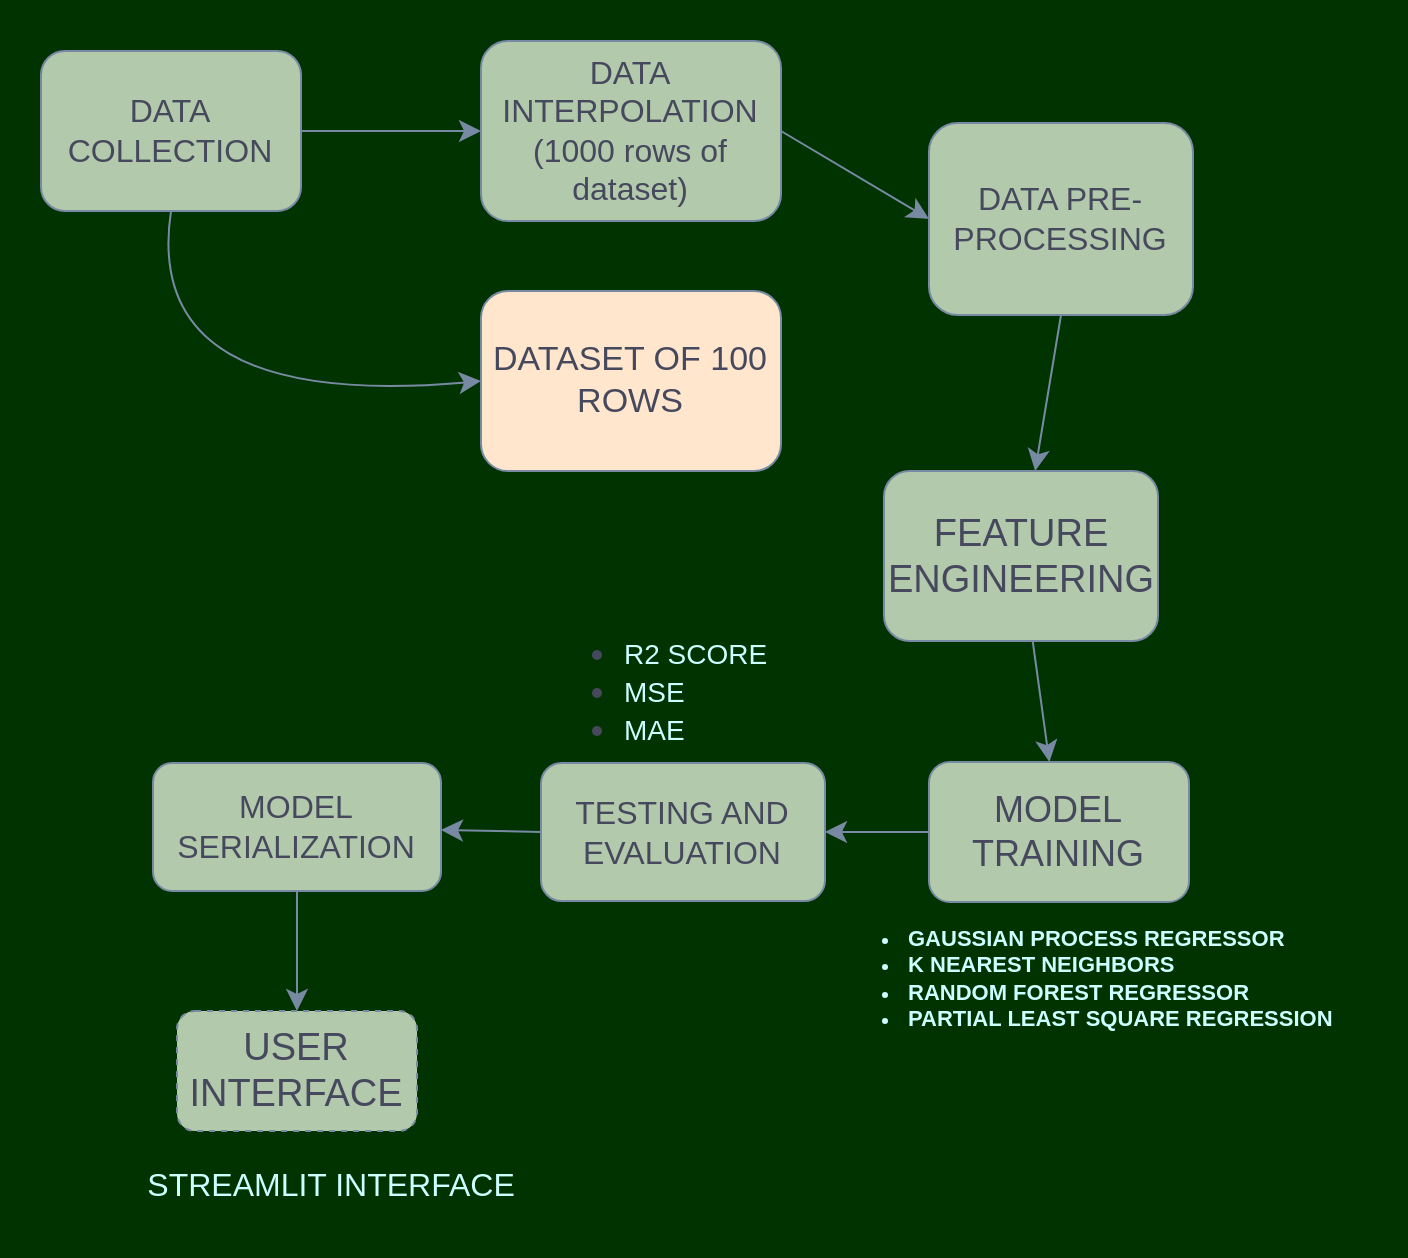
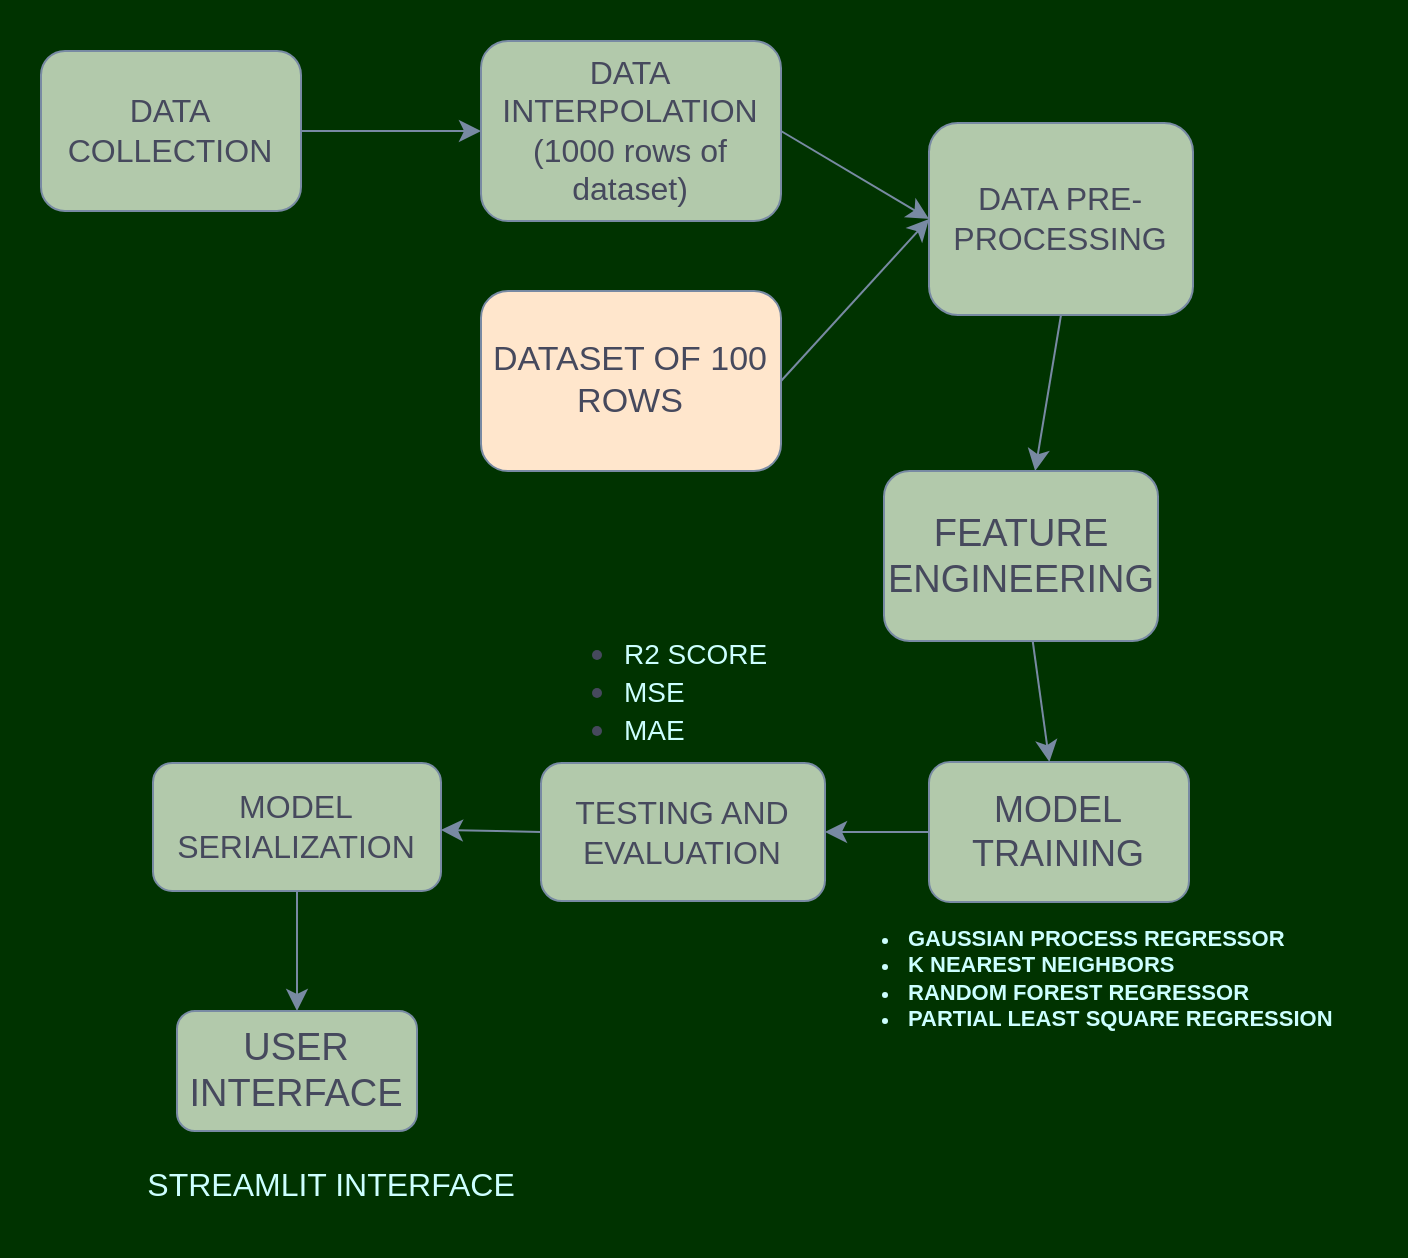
  <mxCell id="0" />
  <mxCell id="1" parent="0" />
  <mxCell id="2" value="&lt;font style=&quot;font-size: 16px;&quot;&gt;DATA COLLECTION&lt;/font&gt;" style="rounded=1;whiteSpace=wrap;html=1;fontSize=12;glass=0;strokeWidth=1;shadow=0;fillColor=#B2C9AB;fontColor=#46495D;strokeColor=#788AA3;labelBackgroundColor=none;" parent="1" vertex="1"><mxGeometry x="20" y="25" width="130" height="80" as="geometry" /></mxCell>
  <mxCell id="3" value="" style="endArrow=classic;html=1;rounded=1;fontSize=12;startSize=8;endSize=8;curved=1;exitX=1;exitY=0.5;exitDx=0;exitDy=0;labelBackgroundColor=none;strokeColor=#788AA3;fontColor=default;" edge="1" parent="1" source="2" target="4"><mxGeometry width="50" height="50" relative="1" as="geometry"><mxPoint x="100" y="325" as="sourcePoint" /><mxPoint x="230" y="65" as="targetPoint" /></mxGeometry></mxCell>
  <mxCell id="4" value="&lt;font style=&quot;font-size: 16px;&quot;&gt;DATA INTERPOLATION&lt;/font&gt;&lt;div&gt;&lt;font style=&quot;font-size: 16px;&quot;&gt;(1000 rows of dataset)&lt;/font&gt;&lt;/div&gt;" style="rounded=1;whiteSpace=wrap;html=1;fillColor=#B2C9AB;labelBackgroundColor=none;strokeColor=#788AA3;fontColor=#46495D;" vertex="1" parent="1"><mxGeometry x="240" y="20" width="150" height="90" as="geometry" /></mxCell>
  <mxCell id="5" value="" style="endArrow=classic;html=1;rounded=1;fontSize=12;startSize=8;endSize=8;curved=1;exitX=1;exitY=0.5;exitDx=0;exitDy=0;entryX=0;entryY=0.5;entryDx=0;entryDy=0;labelBackgroundColor=none;strokeColor=#788AA3;fontColor=default;" edge="1" parent="1" source="4" target="6"><mxGeometry width="50" height="50" relative="1" as="geometry"><mxPoint x="250" y="325" as="sourcePoint" /><mxPoint x="430" y="65" as="targetPoint" /></mxGeometry></mxCell>
  <mxCell id="6" value="&lt;font style=&quot;font-size: 16px;&quot;&gt;DATA PRE-PROCESSING&lt;/font&gt;" style="rounded=1;whiteSpace=wrap;html=1;fillColor=#B2C9AB;fontColor=#46495D;strokeColor=#788AA3;labelBackgroundColor=none;" vertex="1" parent="1"><mxGeometry x="464" y="61" width="132" height="96" as="geometry" /></mxCell>
- <mxCell id="7" value="" style="endArrow=classic;html=1;rounded=1;fontSize=12;startSize=8;endSize=8;curved=1;exitX=0.5;exitY=1;exitDx=0;exitDy=0;entryX=0;entryY=0.5;entryDx=0;entryDy=0;labelBackgroundColor=none;strokeColor=#788AA3;fontColor=default;" edge="1" parent="1" source="2" target="8"><mxGeometry width="50" height="50" relative="1" as="geometry"><mxPoint x="270" y="325" as="sourcePoint" /><mxPoint x="240" y="185" as="targetPoint" /><Array as="points"><mxPoint x="70" y="205" /></Array></mxGeometry></mxCell>
  <mxCell id="8" value="&lt;font style=&quot;font-size: 17px;&quot;&gt;DATASET OF 100 ROWS&lt;/font&gt;" style="rounded=1;whiteSpace=wrap;html=1;fillColor=#ffe6cc;labelBackgroundColor=none;strokeColor=#788AA3;fontColor=#46495D;" vertex="1" parent="1"><mxGeometry x="240" y="145" width="150" height="90" as="geometry" /></mxCell>
+ <mxCell id="9" value="" style="endArrow=classic;html=1;rounded=1;fontSize=12;startSize=8;endSize=8;curved=1;exitX=1;exitY=0.5;exitDx=0;exitDy=0;entryX=0;entryY=0.5;entryDx=0;entryDy=0;labelBackgroundColor=none;strokeColor=#788AA3;fontColor=default;" edge="1" parent="1" source="8" target="6"><mxGeometry width="50" height="50" relative="1" as="geometry"><mxPoint x="270" y="325" as="sourcePoint" /><mxPoint x="320" y="275" as="targetPoint" /></mxGeometry></mxCell>
  <mxCell id="10" value="" style="endArrow=classic;html=1;rounded=1;fontSize=12;startSize=8;endSize=8;curved=1;exitX=0.5;exitY=1;exitDx=0;exitDy=0;labelBackgroundColor=none;strokeColor=#788AA3;fontColor=default;" edge="1" parent="1" source="6" target="11"><mxGeometry width="50" height="50" relative="1" as="geometry"><mxPoint x="450" y="335" as="sourcePoint" /><mxPoint x="530" y="245" as="targetPoint" /></mxGeometry></mxCell>
  <mxCell id="11" value="&lt;font style=&quot;font-size: 19px;&quot;&gt;FEATURE ENGINEERING&lt;/font&gt;" style="rounded=1;whiteSpace=wrap;html=1;fillColor=#B2C9AB;fontColor=#46495D;strokeColor=#788AA3;labelBackgroundColor=none;" vertex="1" parent="1"><mxGeometry x="441.5" y="235" width="137" height="85" as="geometry" /></mxCell>
  <mxCell id="12" value="" style="endArrow=classic;html=1;rounded=1;fontSize=12;startSize=8;endSize=8;curved=1;labelBackgroundColor=none;strokeColor=#788AA3;fontColor=default;" edge="1" parent="1" source="11" target="13"><mxGeometry width="50" height="50" relative="1" as="geometry"><mxPoint x="450" y="335" as="sourcePoint" /><mxPoint x="530" y="415" as="targetPoint" /></mxGeometry></mxCell>
  <mxCell id="13" value="&lt;font style=&quot;font-size: 18px;&quot;&gt;MODEL TRAINING&lt;/font&gt;" style="rounded=1;whiteSpace=wrap;html=1;fillColor=#B2C9AB;fontColor=#46495D;strokeColor=#788AA3;labelBackgroundColor=none;" vertex="1" parent="1"><mxGeometry x="464" y="380.5" width="130" height="70" as="geometry" /></mxCell>
  <mxCell id="14" value="" style="endArrow=classic;html=1;rounded=1;fontSize=12;startSize=8;endSize=8;curved=1;exitX=0;exitY=0.5;exitDx=0;exitDy=0;labelBackgroundColor=none;strokeColor=#788AA3;fontColor=default;" edge="1" parent="1" source="13" target="15"><mxGeometry width="50" height="50" relative="1" as="geometry"><mxPoint x="450" y="335" as="sourcePoint" /><mxPoint x="420" y="409" as="targetPoint" /></mxGeometry></mxCell>
  <mxCell id="15" value="&lt;font style=&quot;font-size: 16px;&quot;&gt;TESTING AND EVALUATION&lt;/font&gt;" style="rounded=1;whiteSpace=wrap;html=1;fillColor=#B2C9AB;fontColor=#46495D;strokeColor=#788AA3;labelBackgroundColor=none;" vertex="1" parent="1"><mxGeometry x="270" y="381" width="142" height="69" as="geometry" /></mxCell>
  <mxCell id="16" value="" style="endArrow=classic;html=1;rounded=1;fontSize=12;startSize=8;endSize=8;curved=1;exitX=0;exitY=0.5;exitDx=0;exitDy=0;labelBackgroundColor=none;strokeColor=#788AA3;fontColor=default;" edge="1" parent="1" source="15" target="17"><mxGeometry width="50" height="50" relative="1" as="geometry"><mxPoint x="230" y="335" as="sourcePoint" /><mxPoint x="210" y="415" as="targetPoint" /></mxGeometry></mxCell>
  <mxCell id="17" value="&lt;font style=&quot;font-size: 16px;&quot;&gt;MODEL SERIALIZATION&lt;/font&gt;" style="rounded=1;whiteSpace=wrap;html=1;fillColor=#B2C9AB;fontColor=#46495D;strokeColor=#788AA3;labelBackgroundColor=none;" vertex="1" parent="1"><mxGeometry x="76" y="381" width="144" height="64" as="geometry" /></mxCell>
  <mxCell id="18" value="" style="endArrow=classic;html=1;rounded=1;fontSize=12;startSize=8;endSize=8;curved=1;exitX=0.5;exitY=1;exitDx=0;exitDy=0;labelBackgroundColor=none;strokeColor=#788AA3;fontColor=default;" edge="1" parent="1" source="17" target="19"><mxGeometry width="50" height="50" relative="1" as="geometry"><mxPoint x="230" y="335" as="sourcePoint" /><mxPoint x="160" y="515" as="targetPoint" /></mxGeometry></mxCell>
- <mxCell id="19" value="&lt;font style=&quot;font-size: 19px;&quot;&gt;USER INTERFACE&lt;/font&gt;" style="rounded=1;whiteSpace=wrap;html=1;fillColor=#B2C9AB;labelBackgroundColor=none;strokeColor=#788AA3;fontColor=#46495D;dashed=1;" vertex="1" parent="1"><mxGeometry x="88" y="505" width="120" height="60" as="geometry" /></mxCell>
+ <mxCell id="19" value="&lt;font style=&quot;font-size: 19px;&quot;&gt;USER INTERFACE&lt;/font&gt;" style="rounded=1;whiteSpace=wrap;html=1;fillColor=#B2C9AB;labelBackgroundColor=none;strokeColor=#788AA3;fontColor=#46495D;" vertex="1" parent="1"><mxGeometry x="88" y="505" width="120" height="60" as="geometry" /></mxCell>
  <mxCell id="20" value="&lt;ul&gt;&lt;li&gt;&lt;b&gt;&lt;font style=&quot;&quot;&gt;GAUSSIAN PROCESS REGRESSOR&lt;/font&gt;&lt;/b&gt;&lt;/li&gt;&lt;li&gt;&lt;b&gt;&lt;font style=&quot;&quot;&gt;K NEAREST NEIGHBORS&lt;/font&gt;&lt;/b&gt;&lt;/li&gt;&lt;li&gt;&lt;b&gt;&lt;font style=&quot;&quot;&gt;RANDOM FOREST REGRESSOR&lt;/font&gt;&lt;/b&gt;&lt;/li&gt;&lt;li&gt;&lt;b&gt;&lt;font style=&quot;&quot;&gt;PARTIAL LEAST SQUARE REGRESSION&lt;/font&gt;&lt;/b&gt;&lt;/li&gt;&lt;/ul&gt;" style="text;html=1;align=left;verticalAlign=middle;resizable=0;points=[];autosize=1;strokeColor=none;fillColor=none;fontSize=11;labelBackgroundColor=none;fontColor=#CCFFFF;rounded=1;" vertex="1" parent="1"><mxGeometry x="412" y="445" width="270" height="87" as="geometry" /></mxCell>
  <mxCell id="21" value="&lt;ul&gt;&lt;li&gt;&lt;font style=&quot;font-size: 14px; color: rgb(204, 255, 255);&quot;&gt;R2 SCORE&lt;/font&gt;&lt;/li&gt;&lt;li&gt;&lt;font style=&quot;font-size: 14px; color: rgb(204, 255, 255);&quot;&gt;MSE&lt;/font&gt;&lt;/li&gt;&lt;li&gt;&lt;font style=&quot;font-size: 14px; color: rgb(204, 255, 255);&quot;&gt;MAE&lt;/font&gt;&lt;/li&gt;&lt;/ul&gt;" style="text;html=1;align=left;verticalAlign=middle;resizable=0;points=[];autosize=1;strokeColor=none;fillColor=none;fontSize=16;labelBackgroundColor=none;fontColor=#46495D;rounded=1;" vertex="1" parent="1"><mxGeometry x="270" y="294" width="130" height="102" as="geometry" /></mxCell>
  <mxCell id="22" value="&lt;font style=&quot;color: rgb(204, 255, 255);&quot;&gt;STREAMLIT INTERFACE&lt;/font&gt;" style="text;html=1;align=center;verticalAlign=middle;resizable=0;points=[];autosize=1;strokeColor=none;fillColor=none;fontSize=16;labelBackgroundColor=none;fontColor=#46495D;rounded=1;" vertex="1" parent="1"><mxGeometry x="64" y="576" width="202" height="31" as="geometry" /></mxCell>
